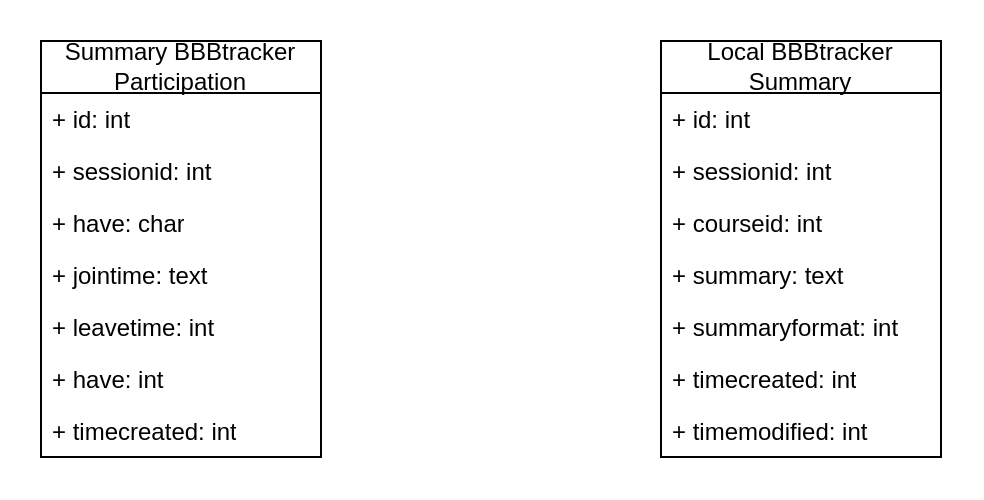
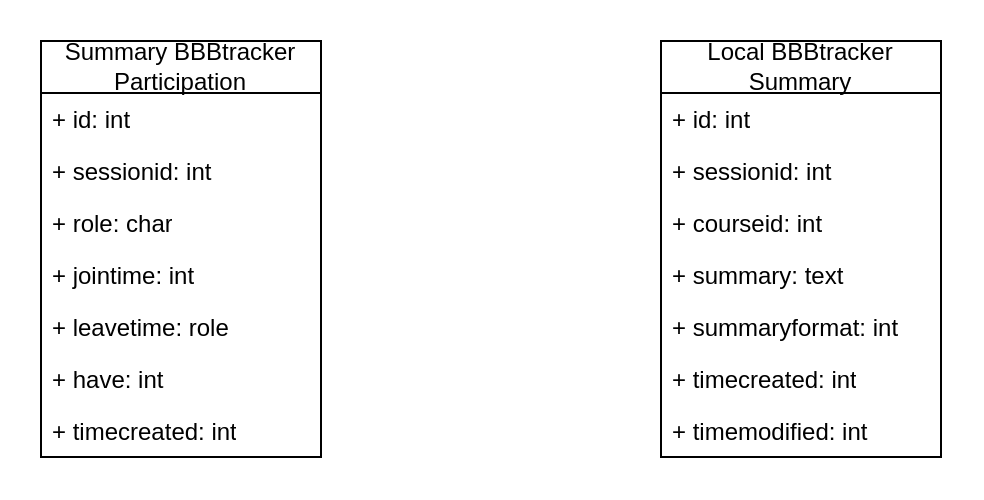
  <mxCell id="0" />
  <mxCell id="1" parent="0" />
  <mxCell id="2" value="Local BBBtracker Summary" style="swimlane;fontStyle=0;childLayout=stackLayout;horizontal=1;startSize=26;fillColor=none;horizontalStack=0;resizeParent=1;resizeParentMax=0;resizeLast=0;collapsible=1;marginBottom=0;whiteSpace=wrap;html=1;" vertex="1" parent="1"><mxGeometry x="330" y="20" width="140" height="208" as="geometry" /></mxCell>
  <mxCell id="3" value="+ id: int" style="text;strokeColor=none;fillColor=none;align=left;verticalAlign=top;spacingLeft=4;spacingRight=4;overflow=hidden;rotatable=0;points=[[0,0.5],[1,0.5]];portConstraint=eastwest;whiteSpace=wrap;html=1;" vertex="1" parent="2"><mxGeometry y="26" width="140" height="26" as="geometry" /></mxCell>
  <mxCell id="4" value="+ sessionid: int" style="text;strokeColor=none;fillColor=none;align=left;verticalAlign=top;spacingLeft=4;spacingRight=4;overflow=hidden;rotatable=0;points=[[0,0.5],[1,0.5]];portConstraint=eastwest;whiteSpace=wrap;html=1;" vertex="1" parent="2"><mxGeometry y="52" width="140" height="26" as="geometry" /></mxCell>
  <mxCell id="5" value="+ courseid: int" style="text;strokeColor=none;fillColor=none;align=left;verticalAlign=top;spacingLeft=4;spacingRight=4;overflow=hidden;rotatable=0;points=[[0,0.5],[1,0.5]];portConstraint=eastwest;whiteSpace=wrap;html=1;" vertex="1" parent="2"><mxGeometry y="78" width="140" height="26" as="geometry" /></mxCell>
  <mxCell id="6" value="+ summary: text" style="text;strokeColor=none;fillColor=none;align=left;verticalAlign=top;spacingLeft=4;spacingRight=4;overflow=hidden;rotatable=0;points=[[0,0.5],[1,0.5]];portConstraint=eastwest;whiteSpace=wrap;html=1;" vertex="1" parent="2"><mxGeometry y="104" width="140" height="26" as="geometry" /></mxCell>
  <mxCell id="7" value="+ summaryformat: int" style="text;strokeColor=none;fillColor=none;align=left;verticalAlign=top;spacingLeft=4;spacingRight=4;overflow=hidden;rotatable=0;points=[[0,0.5],[1,0.5]];portConstraint=eastwest;whiteSpace=wrap;html=1;" vertex="1" parent="2"><mxGeometry y="130" width="140" height="26" as="geometry" /></mxCell>
  <mxCell id="8" value="+ timecreated: int" style="text;strokeColor=none;fillColor=none;align=left;verticalAlign=top;spacingLeft=4;spacingRight=4;overflow=hidden;rotatable=0;points=[[0,0.5],[1,0.5]];portConstraint=eastwest;whiteSpace=wrap;html=1;" vertex="1" parent="2"><mxGeometry y="156" width="140" height="26" as="geometry" /></mxCell>
  <mxCell id="9" value="+ timemodified: int" style="text;strokeColor=none;fillColor=none;align=left;verticalAlign=top;spacingLeft=4;spacingRight=4;overflow=hidden;rotatable=0;points=[[0,0.5],[1,0.5]];portConstraint=eastwest;whiteSpace=wrap;html=1;" vertex="1" parent="2"><mxGeometry y="182" width="140" height="26" as="geometry" /></mxCell>
  <mxCell id="10" value="Summary BBBtracker Participation" style="swimlane;fontStyle=0;childLayout=stackLayout;horizontal=1;startSize=26;fillColor=none;horizontalStack=0;resizeParent=1;resizeParentMax=0;resizeLast=0;collapsible=1;marginBottom=0;whiteSpace=wrap;html=1;" vertex="1" parent="1"><mxGeometry x="20" y="20" width="140" height="208" as="geometry" /></mxCell>
  <mxCell id="11" value="+ id: int" style="text;strokeColor=none;fillColor=none;align=left;verticalAlign=top;spacingLeft=4;spacingRight=4;overflow=hidden;rotatable=0;points=[[0,0.5],[1,0.5]];portConstraint=eastwest;whiteSpace=wrap;html=1;" vertex="1" parent="10"><mxGeometry y="26" width="140" height="26" as="geometry" /></mxCell>
  <mxCell id="12" value="+ sessionid: int" style="text;strokeColor=none;fillColor=none;align=left;verticalAlign=top;spacingLeft=4;spacingRight=4;overflow=hidden;rotatable=0;points=[[0,0.5],[1,0.5]];portConstraint=eastwest;whiteSpace=wrap;html=1;" vertex="1" parent="10"><mxGeometry y="52" width="140" height="26" as="geometry" /></mxCell>
- <mxCell id="13" value="+ have: char" style="text;strokeColor=none;fillColor=none;align=left;verticalAlign=top;spacingLeft=4;spacingRight=4;overflow=hidden;rotatable=0;points=[[0,0.5],[1,0.5]];portConstraint=eastwest;whiteSpace=wrap;html=1;" vertex="1" parent="10"><mxGeometry y="78" width="140" height="26" as="geometry" /></mxCell>
- <mxCell id="14" value="+ jointime: text" style="text;strokeColor=none;fillColor=none;align=left;verticalAlign=top;spacingLeft=4;spacingRight=4;overflow=hidden;rotatable=0;points=[[0,0.5],[1,0.5]];portConstraint=eastwest;whiteSpace=wrap;html=1;" vertex="1" parent="10"><mxGeometry y="104" width="140" height="26" as="geometry" /></mxCell>
- <mxCell id="15" value="+ leavetime: int" style="text;strokeColor=none;fillColor=none;align=left;verticalAlign=top;spacingLeft=4;spacingRight=4;overflow=hidden;rotatable=0;points=[[0,0.5],[1,0.5]];portConstraint=eastwest;whiteSpace=wrap;html=1;" vertex="1" parent="10"><mxGeometry y="130" width="140" height="26" as="geometry" /></mxCell>
+ <mxCell id="13" value="+ role: char" style="text;strokeColor=none;fillColor=none;align=left;verticalAlign=top;spacingLeft=4;spacingRight=4;overflow=hidden;rotatable=0;points=[[0,0.5],[1,0.5]];portConstraint=eastwest;whiteSpace=wrap;html=1;" vertex="1" parent="10"><mxGeometry y="78" width="140" height="26" as="geometry" /></mxCell>
+ <mxCell id="14" value="+ jointime: int" style="text;strokeColor=none;fillColor=none;align=left;verticalAlign=top;spacingLeft=4;spacingRight=4;overflow=hidden;rotatable=0;points=[[0,0.5],[1,0.5]];portConstraint=eastwest;whiteSpace=wrap;html=1;" vertex="1" parent="10"><mxGeometry y="104" width="140" height="26" as="geometry" /></mxCell>
+ <mxCell id="15" value="+ leavetime: role" style="text;strokeColor=none;fillColor=none;align=left;verticalAlign=top;spacingLeft=4;spacingRight=4;overflow=hidden;rotatable=0;points=[[0,0.5],[1,0.5]];portConstraint=eastwest;whiteSpace=wrap;html=1;" vertex="1" parent="10"><mxGeometry y="130" width="140" height="26" as="geometry" /></mxCell>
  <mxCell id="16" value="+ have: int" style="text;strokeColor=none;fillColor=none;align=left;verticalAlign=top;spacingLeft=4;spacingRight=4;overflow=hidden;rotatable=0;points=[[0,0.5],[1,0.5]];portConstraint=eastwest;whiteSpace=wrap;html=1;" vertex="1" parent="10"><mxGeometry y="156" width="140" height="26" as="geometry" /></mxCell>
  <mxCell id="17" value="+ timecreated: int" style="text;strokeColor=none;fillColor=none;align=left;verticalAlign=top;spacingLeft=4;spacingRight=4;overflow=hidden;rotatable=0;points=[[0,0.5],[1,0.5]];portConstraint=eastwest;whiteSpace=wrap;html=1;" vertex="1" parent="10"><mxGeometry y="182" width="140" height="26" as="geometry" /></mxCell>
